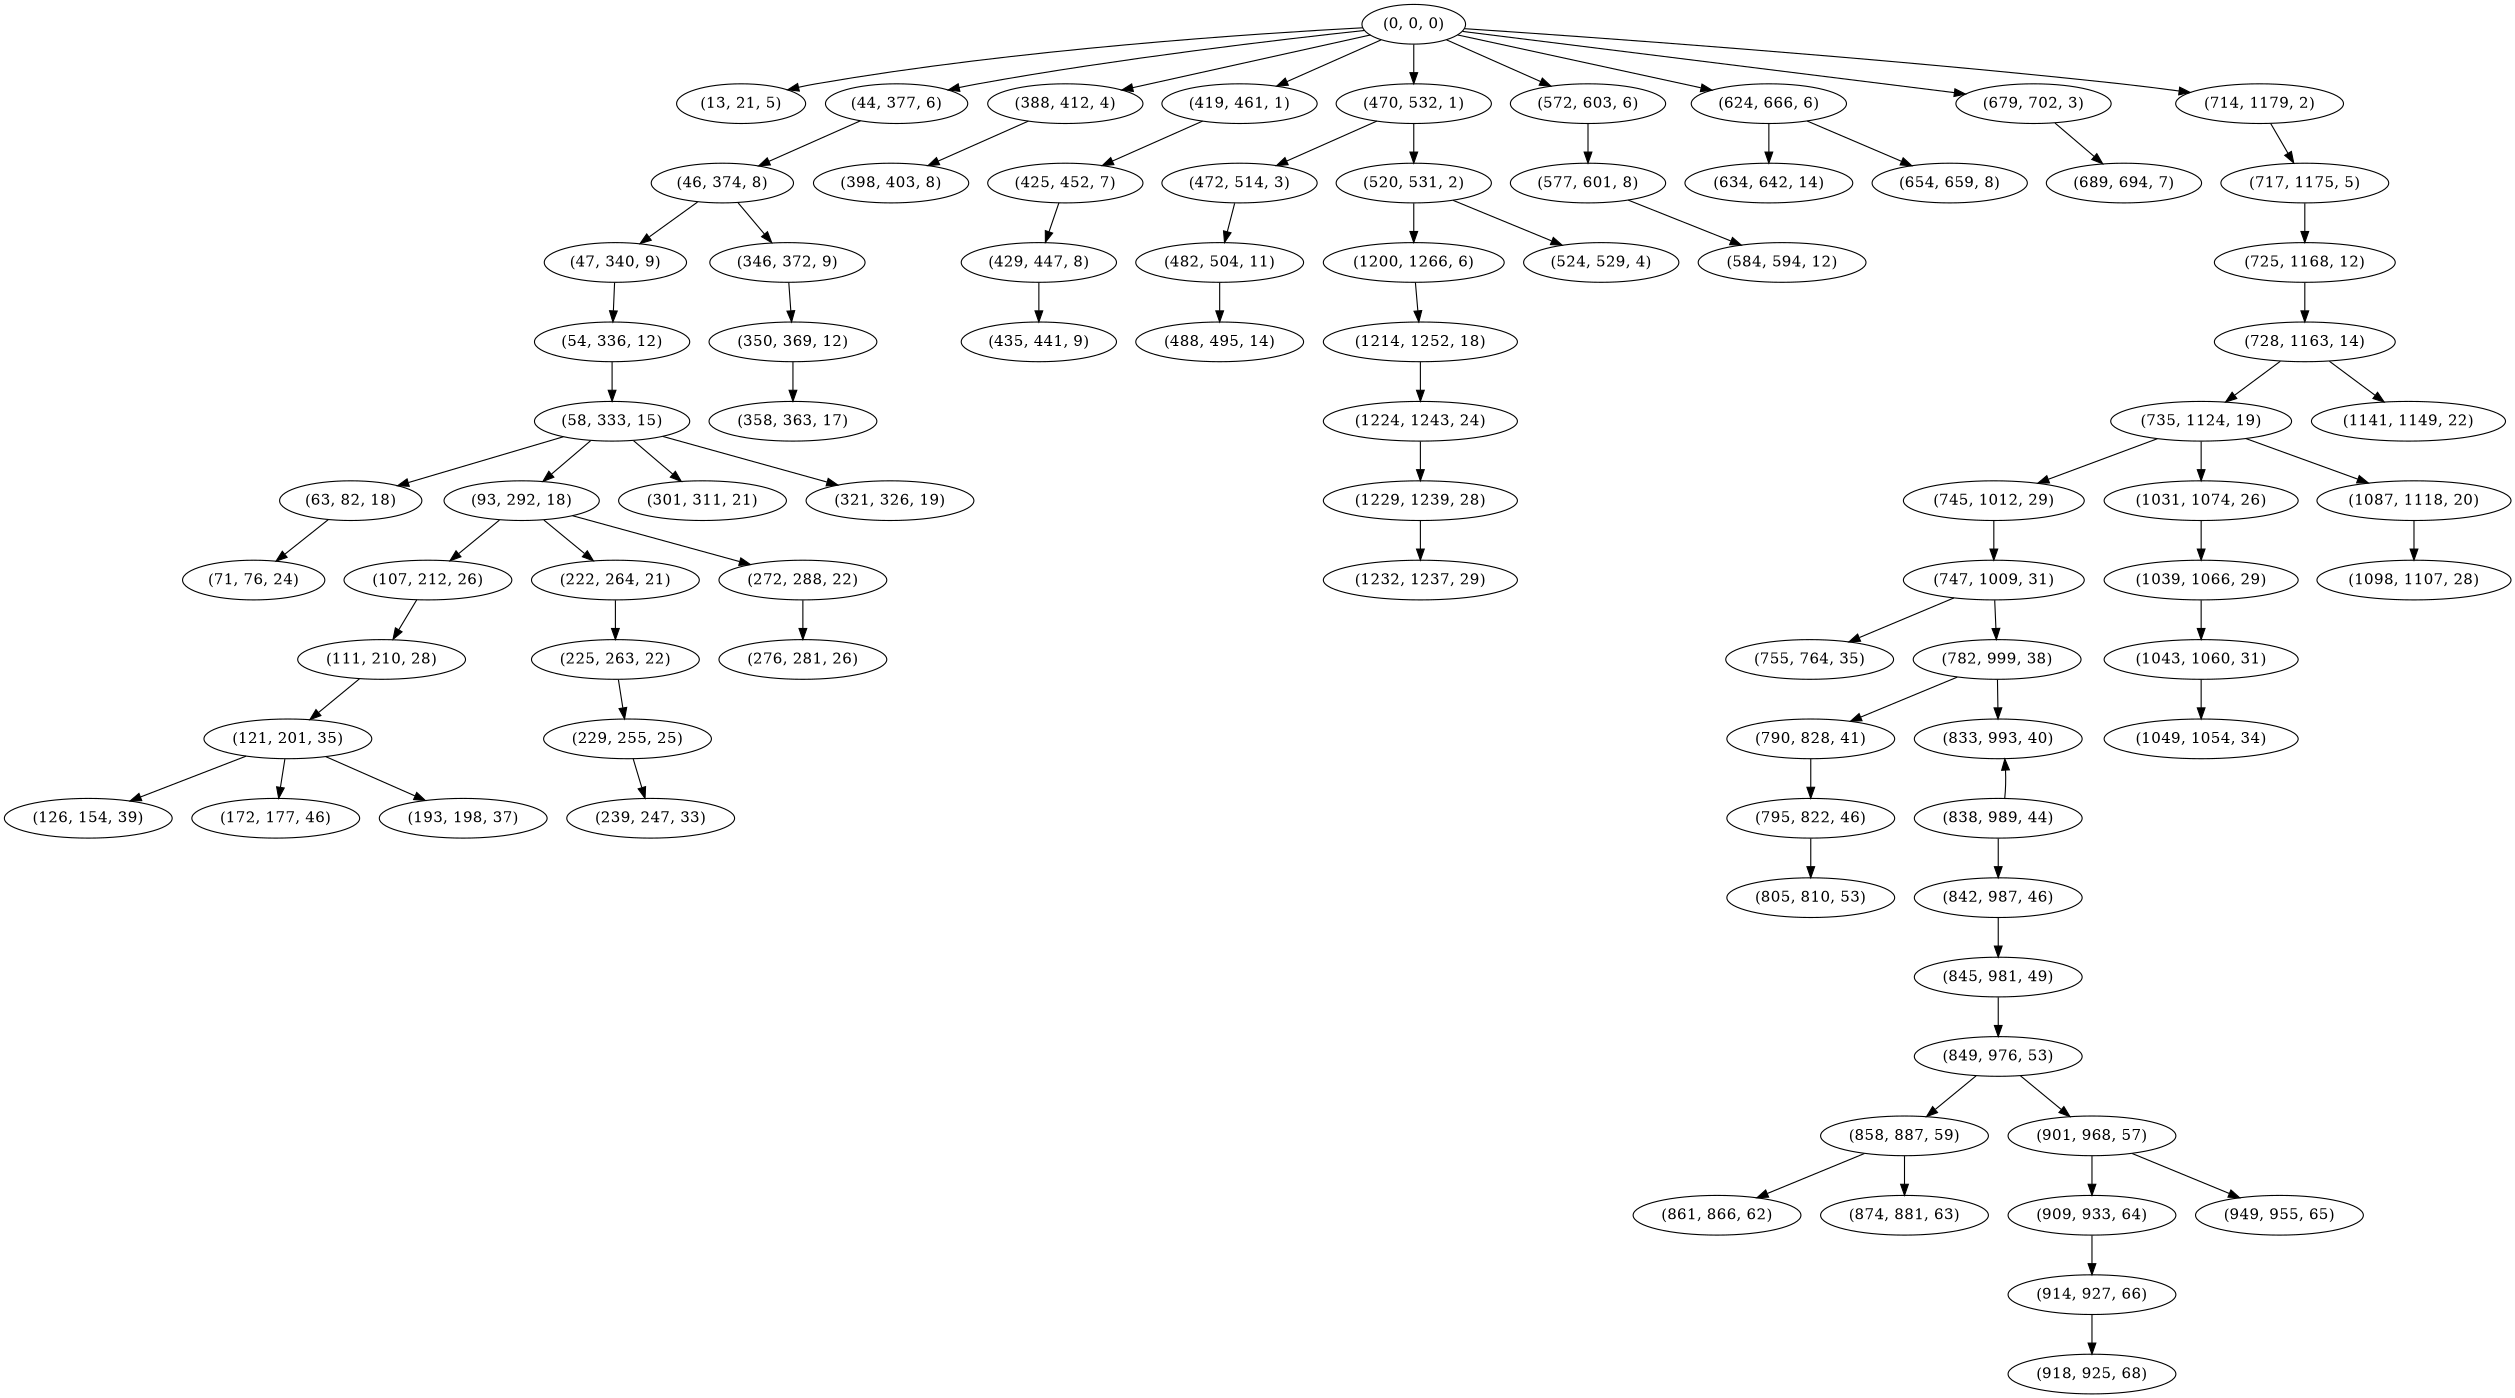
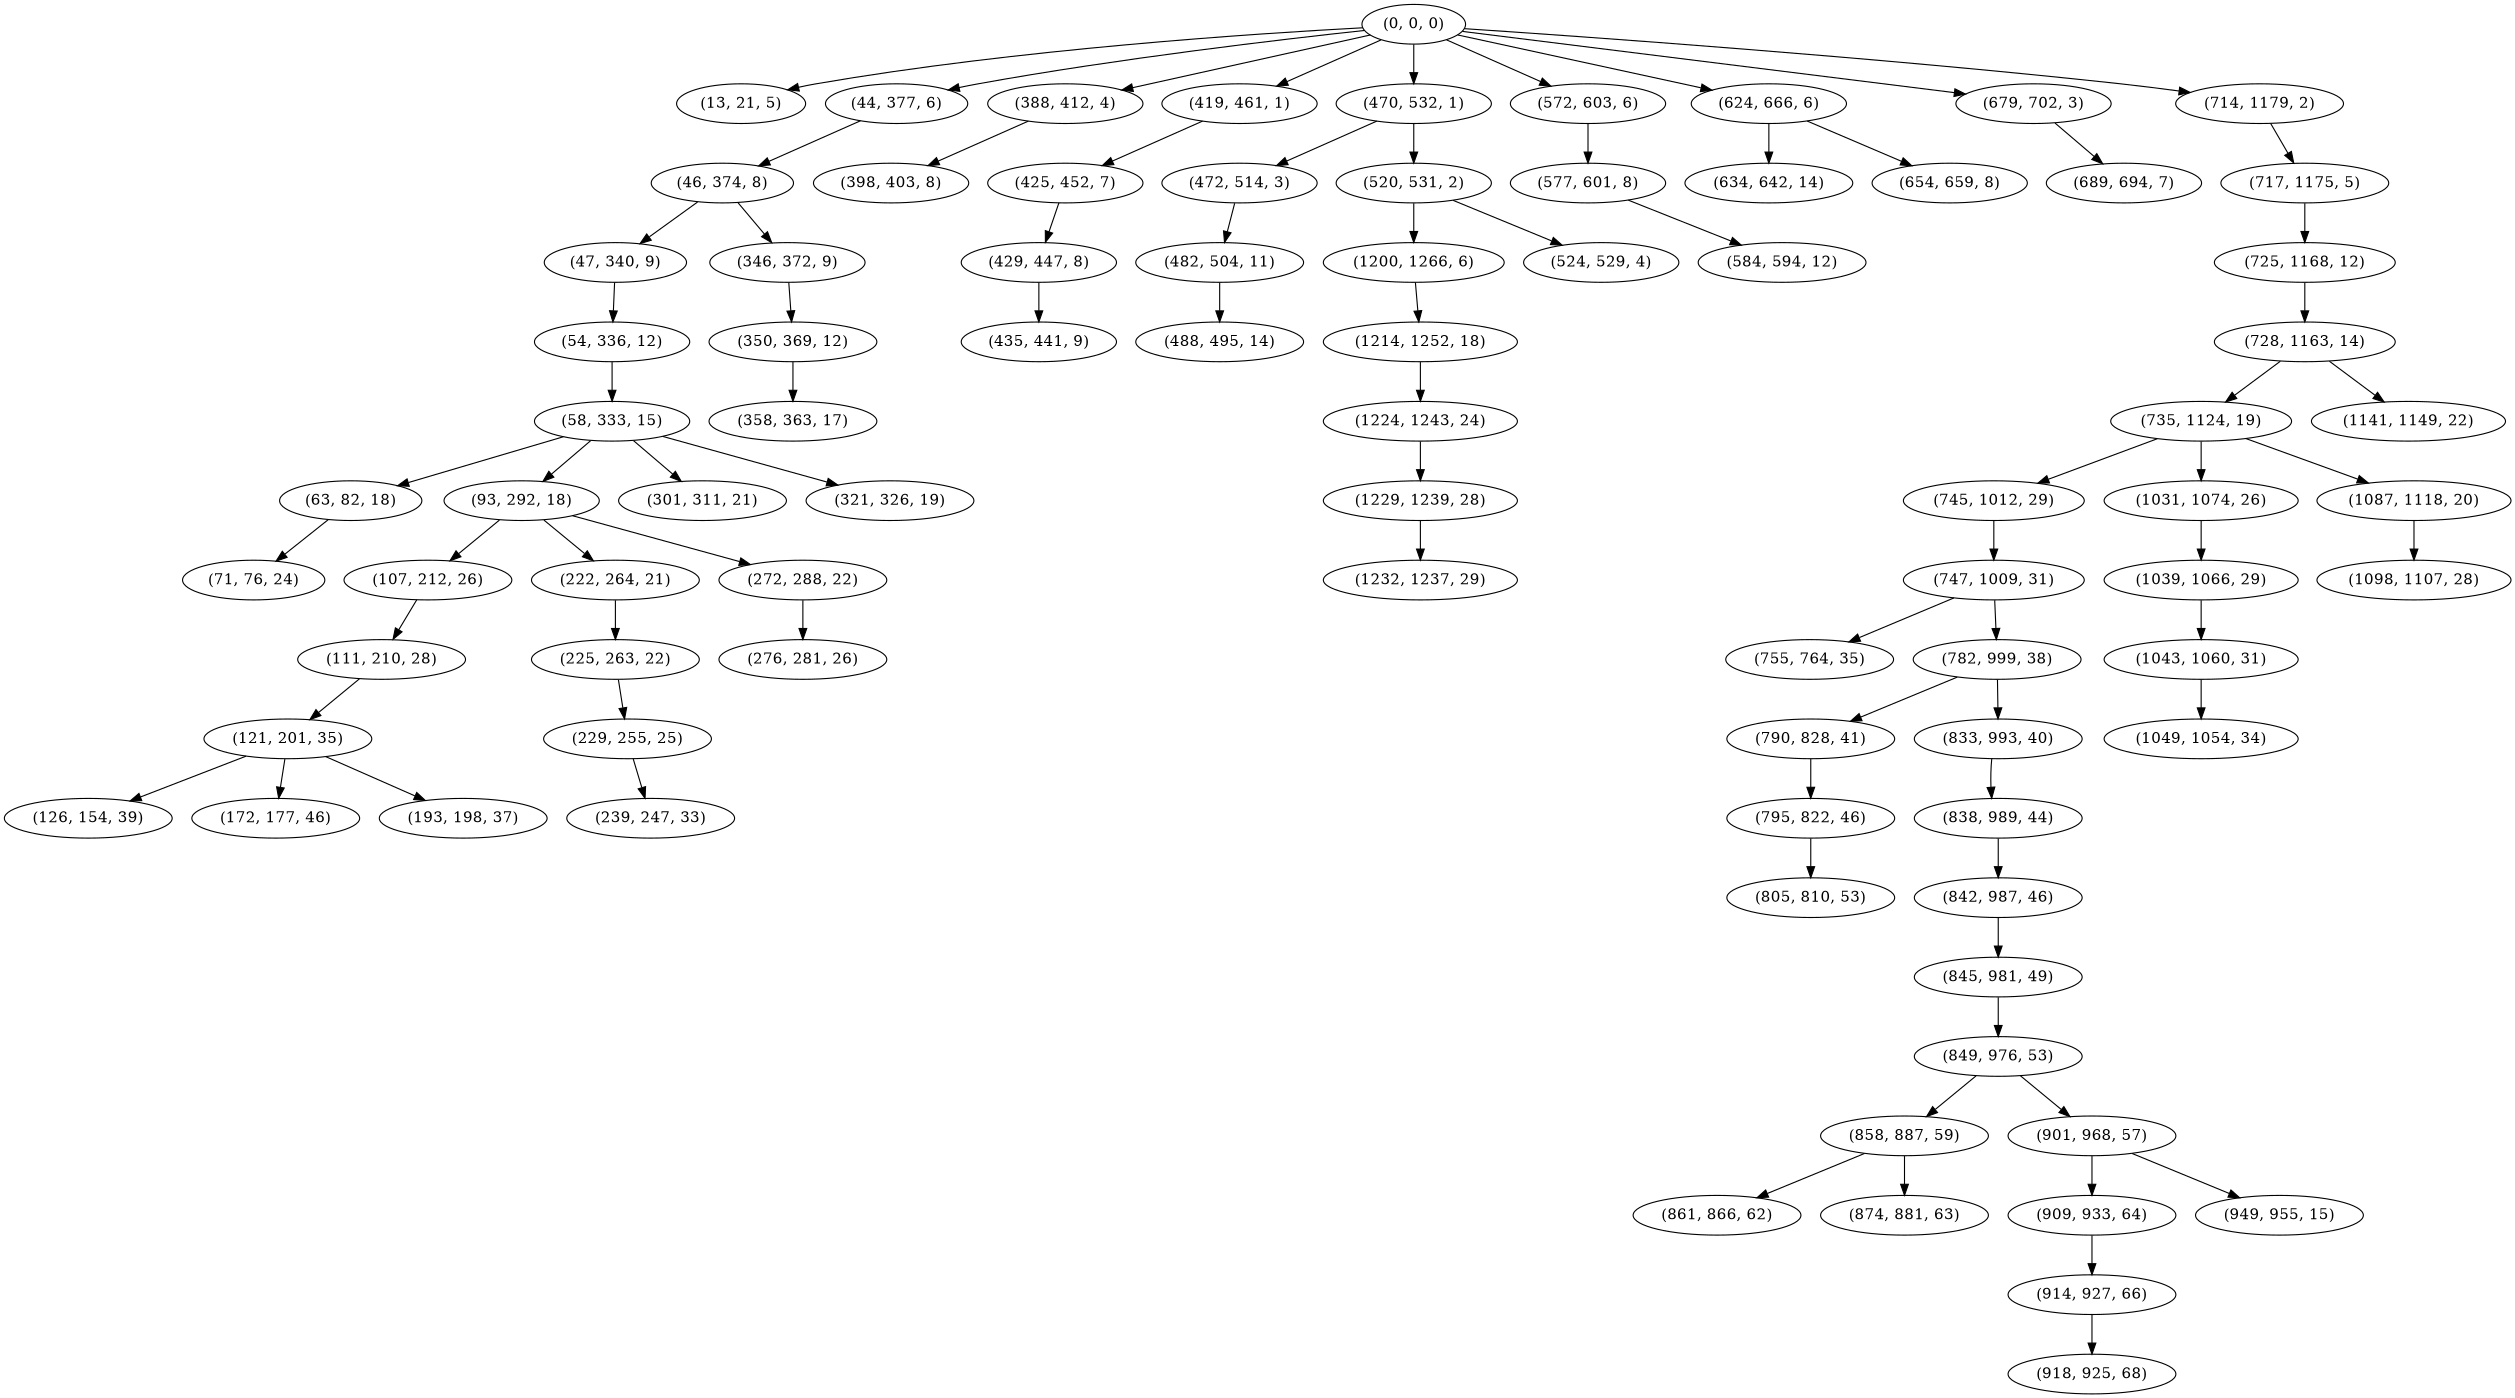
  digraph {
    "(0, 0, 0)"
    "(13, 21, 5)"
    "(44, 377, 6)"
    "(388, 412, 4)"
    "(419, 461, 1)"
    "(470, 532, 1)"
    "(572, 603, 6)"
    "(624, 666, 6)"
    "(679, 702, 3)"
    "(714, 1179, 2)"
    "(46, 374, 8)"
    "(398, 403, 8)"
    "(425, 452, 7)"
    "(472, 514, 3)"
    "(520, 531, 2)"
    "(577, 601, 8)"
    "(634, 642, 14)"
    "(654, 659, 8)"
    "(689, 694, 7)"
    "(717, 1175, 5)"
    "(1200, 1266, 6)"
    "(1214, 1252, 18)"
    "(47, 340, 9)"
    "(346, 372, 9)"
    "(54, 336, 12)"
    "(350, 369, 12)"
    "(58, 333, 15)"
    "(63, 82, 18)"
    "(93, 292, 18)"
    "(301, 311, 21)"
    "(321, 326, 19)"
    "(71, 76, 24)"
    "(107, 212, 26)"
    "(222, 264, 21)"
    "(272, 288, 22)"
    "(111, 210, 28)"
    "(225, 263, 22)"
    "(276, 281, 26)"
    "(121, 201, 35)"
    "(126, 154, 39)"
    "(172, 177, 46)"
    "(193, 198, 37)"
    "(229, 255, 25)"
    "(239, 247, 33)"
    "(358, 363, 17)"
    "(429, 447, 8)"
    "(435, 441, 9)"
    "(482, 504, 11)"
    "(524, 529, 4)"
    "(488, 495, 14)"
    "(584, 594, 12)"
    "(725, 1168, 12)"
    "(728, 1163, 14)"
    "(735, 1124, 19)"
    "(1141, 1149, 22)"
    "(745, 1012, 29)"
    "(1031, 1074, 26)"
    "(1087, 1118, 20)"
    "(747, 1009, 31)"
    "(1039, 1066, 29)"
    "(1098, 1107, 28)"
    "(755, 764, 35)"
    "(782, 999, 38)"
    "(790, 828, 41)"
    "(833, 993, 40)"
    "(795, 822, 46)"
    "(838, 989, 44)"
    "(805, 810, 53)"
    "(842, 987, 46)"
    "(845, 981, 49)"
    "(849, 976, 53)"
    "(858, 887, 59)"
    "(901, 968, 57)"
    "(861, 866, 62)"
    "(874, 881, 63)"
    "(909, 933, 64)"
-   "(949, 955, 65)"
+   "(949, 955, 65)" [label="(949, 955, 15)"]
    "(914, 927, 66)"
    "(918, 925, 68)"
    "(1043, 1060, 31)"
    "(1049, 1054, 34)"
    "(1224, 1243, 24)"
    "(1229, 1239, 28)"
    "(1232, 1237, 29)"
    "(0, 0, 0)" -> "(13, 21, 5)"
    "(0, 0, 0)" -> "(44, 377, 6)"
    "(0, 0, 0)" -> "(388, 412, 4)"
    "(0, 0, 0)" -> "(419, 461, 1)"
    "(0, 0, 0)" -> "(470, 532, 1)"
    "(0, 0, 0)" -> "(572, 603, 6)"
    "(0, 0, 0)" -> "(624, 666, 6)"
    "(0, 0, 0)" -> "(679, 702, 3)"
    "(0, 0, 0)" -> "(714, 1179, 2)"
    "(44, 377, 6)" -> "(46, 374, 8)"
    "(388, 412, 4)" -> "(398, 403, 8)"
    "(419, 461, 1)" -> "(425, 452, 7)"
    "(470, 532, 1)" -> "(472, 514, 3)"
    "(470, 532, 1)" -> "(520, 531, 2)"
    "(572, 603, 6)" -> "(577, 601, 8)"
    "(624, 666, 6)" -> "(634, 642, 14)"
    "(624, 666, 6)" -> "(654, 659, 8)"
    "(679, 702, 3)" -> "(689, 694, 7)"
    "(714, 1179, 2)" -> "(717, 1175, 5)"
    "(46, 374, 8)" -> "(47, 340, 9)"
    "(46, 374, 8)" -> "(346, 372, 9)"
    "(425, 452, 7)" -> "(429, 447, 8)"
    "(472, 514, 3)" -> "(482, 504, 11)"
    "(520, 531, 2)" -> "(1200, 1266, 6)"
    "(520, 531, 2)" -> "(524, 529, 4)"
    "(577, 601, 8)" -> "(584, 594, 12)"
    "(717, 1175, 5)" -> "(725, 1168, 12)"
    "(1200, 1266, 6)" -> "(1214, 1252, 18)"
    "(1214, 1252, 18)" -> "(1224, 1243, 24)"
    "(47, 340, 9)" -> "(54, 336, 12)"
    "(346, 372, 9)" -> "(350, 369, 12)"
    "(54, 336, 12)" -> "(58, 333, 15)"
    "(350, 369, 12)" -> "(358, 363, 17)"
    "(58, 333, 15)" -> "(63, 82, 18)"
    "(58, 333, 15)" -> "(93, 292, 18)"
    "(58, 333, 15)" -> "(301, 311, 21)"
    "(58, 333, 15)" -> "(321, 326, 19)"
    "(63, 82, 18)" -> "(71, 76, 24)"
    "(93, 292, 18)" -> "(107, 212, 26)"
    "(93, 292, 18)" -> "(222, 264, 21)"
    "(93, 292, 18)" -> "(272, 288, 22)"
    "(107, 212, 26)" -> "(111, 210, 28)"
    "(222, 264, 21)" -> "(225, 263, 22)"
    "(272, 288, 22)" -> "(276, 281, 26)"
    "(111, 210, 28)" -> "(121, 201, 35)"
    "(225, 263, 22)" -> "(229, 255, 25)"
    "(121, 201, 35)" -> "(126, 154, 39)"
    "(121, 201, 35)" -> "(172, 177, 46)"
    "(121, 201, 35)" -> "(193, 198, 37)"
    "(229, 255, 25)" -> "(239, 247, 33)"
    "(429, 447, 8)" -> "(435, 441, 9)"
    "(482, 504, 11)" -> "(488, 495, 14)"
    "(725, 1168, 12)" -> "(728, 1163, 14)"
    "(728, 1163, 14)" -> "(735, 1124, 19)"
    "(728, 1163, 14)" -> "(1141, 1149, 22)"
    "(735, 1124, 19)" -> "(745, 1012, 29)"
    "(735, 1124, 19)" -> "(1031, 1074, 26)"
    "(735, 1124, 19)" -> "(1087, 1118, 20)"
    "(745, 1012, 29)" -> "(747, 1009, 31)"
    "(1031, 1074, 26)" -> "(1039, 1066, 29)"
    "(1087, 1118, 20)" -> "(1098, 1107, 28)"
    "(747, 1009, 31)" -> "(755, 764, 35)"
    "(747, 1009, 31)" -> "(782, 999, 38)"
    "(1039, 1066, 29)" -> "(1043, 1060, 31)"
    "(782, 999, 38)" -> "(790, 828, 41)"
    "(782, 999, 38)" -> "(833, 993, 40)"
    "(790, 828, 41)" -> "(795, 822, 46)"
-   "(838, 989, 44)" -> "(833, 993, 40)"
+   "(833, 993, 40)" -> "(838, 989, 44)"
    "(795, 822, 46)" -> "(805, 810, 53)"
    "(838, 989, 44)" -> "(842, 987, 46)"
    "(842, 987, 46)" -> "(845, 981, 49)"
    "(845, 981, 49)" -> "(849, 976, 53)"
    "(849, 976, 53)" -> "(858, 887, 59)"
    "(849, 976, 53)" -> "(901, 968, 57)"
    "(858, 887, 59)" -> "(861, 866, 62)"
    "(858, 887, 59)" -> "(874, 881, 63)"
    "(901, 968, 57)" -> "(909, 933, 64)"
    "(901, 968, 57)" -> "(949, 955, 65)"
    "(909, 933, 64)" -> "(914, 927, 66)"
    "(914, 927, 66)" -> "(918, 925, 68)"
    "(1043, 1060, 31)" -> "(1049, 1054, 34)"
    "(1224, 1243, 24)" -> "(1229, 1239, 28)"
    "(1229, 1239, 28)" -> "(1232, 1237, 29)"
  }
